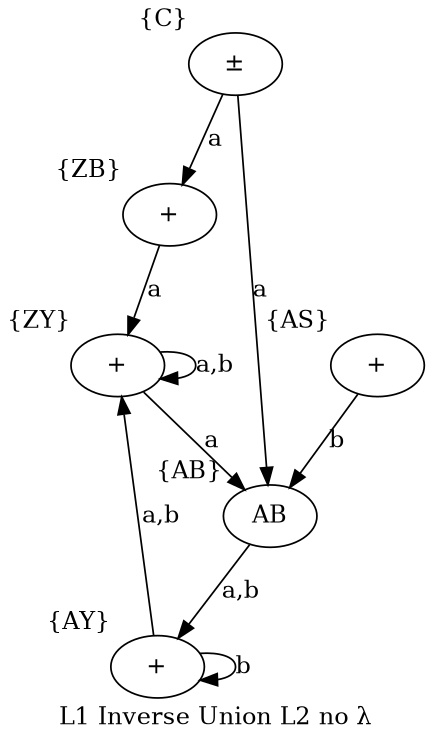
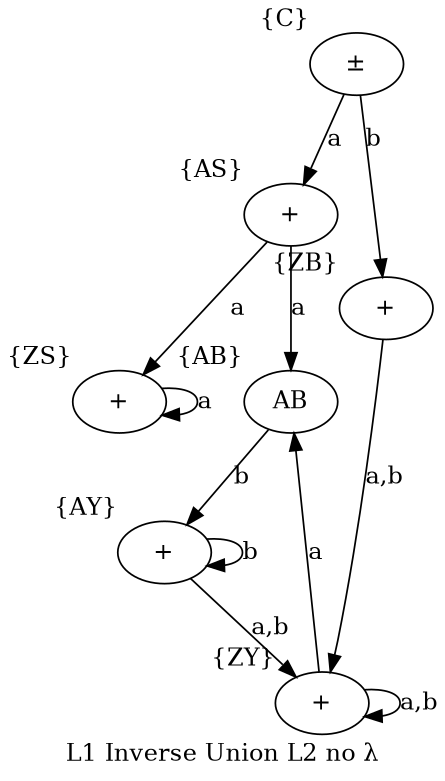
  digraph {
    label="L1 Inverse Union L2 no λ"
    rankdir=TB
    n1 [label="±" xlabel="{C}"]
    n2 [label="+" xlabel="{AS}"]
    n3 [label="+" xlabel="{ZB}"]
+   n4 [label="+" xlabel="{ZS}"]
    AB [xlabel="{AB}"]
    n6 [label="+" xlabel="{ZY}"]
    n7 [label="+" xlabel="{AY}"]
-   n1 -> AB [label=a]
-   n1 -> n3 [label=a]
-   n2 -> AB [label=b]
-   n3 -> n6 [label=a]
-   AB -> n7 [label="a,b"]
+   n1 -> n2 [label=a]
+   n1 -> n3 [label=b]
+   n2 -> n4 [label=a]
+   n2 -> AB [label=a]
+   n3 -> n6 [label="a,b"]
+   n4 -> n4 [label=a]
+   AB -> n7 [label=b]
    n6 -> AB [label=a]
    n6 -> n6 [label="a,b"]
    n7 -> n6 [label="a,b"]
    n7 -> n7 [label=b]
  }
